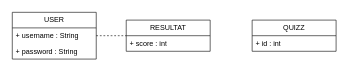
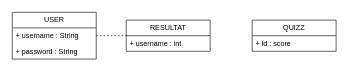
  <mxCell id="0" />
  <mxCell id="1" parent="0" />
  <mxCell id="2" value="USER" style="swimlane;fontStyle=0;childLayout=stackLayout;horizontal=1;startSize=26;fillColor=none;horizontalStack=0;resizeParent=1;resizeParentMax=0;resizeLast=0;collapsible=1;marginBottom=0;whiteSpace=wrap;html=1;" parent="1" vertex="1"><mxGeometry x="20" y="20" width="140" height="78" as="geometry"><mxRectangle x="120" y="60" width="70" height="30" as="alternateBounds" /></mxGeometry></mxCell>
  <mxCell id="3" value="+ username : String" style="text;strokeColor=none;fillColor=none;align=left;verticalAlign=top;spacingLeft=4;spacingRight=4;overflow=hidden;rotatable=0;points=[[0,0.5],[1,0.5]];portConstraint=eastwest;whiteSpace=wrap;html=1;" parent="2" vertex="1"><mxGeometry y="26" width="140" height="26" as="geometry" /></mxCell>
  <mxCell id="4" value="+ password : String" style="text;strokeColor=none;fillColor=none;align=left;verticalAlign=top;spacingLeft=4;spacingRight=4;overflow=hidden;rotatable=0;points=[[0,0.5],[1,0.5]];portConstraint=eastwest;whiteSpace=wrap;html=1;" parent="2" vertex="1"><mxGeometry y="52" width="140" height="26" as="geometry" /></mxCell>
  <mxCell id="5" value="QUIZZ" style="swimlane;fontStyle=0;childLayout=stackLayout;horizontal=1;startSize=26;fillColor=none;horizontalStack=0;resizeParent=1;resizeParentMax=0;resizeLast=0;collapsible=1;marginBottom=0;whiteSpace=wrap;html=1;" parent="1" vertex="1"><mxGeometry x="420" y="33" width="140" height="52" as="geometry"><mxRectangle x="530" y="70" width="80" height="30" as="alternateBounds" /></mxGeometry></mxCell>
- <mxCell id="6" value="+ id : int" style="text;strokeColor=none;fillColor=none;align=left;verticalAlign=top;spacingLeft=4;spacingRight=4;overflow=hidden;rotatable=0;points=[[0,0.5],[1,0.5]];portConstraint=eastwest;whiteSpace=wrap;html=1;" parent="5" vertex="1"><mxGeometry y="26" width="140" height="26" as="geometry" /></mxCell>
+ <mxCell id="6" value="+ id : score" style="text;strokeColor=none;fillColor=none;align=left;verticalAlign=top;spacingLeft=4;spacingRight=4;overflow=hidden;rotatable=0;points=[[0,0.5],[1,0.5]];portConstraint=eastwest;whiteSpace=wrap;html=1;" parent="5" vertex="1"><mxGeometry y="26" width="140" height="26" as="geometry" /></mxCell>
  <mxCell id="7" value="RESULTAT" style="swimlane;fontStyle=0;childLayout=stackLayout;horizontal=1;startSize=26;fillColor=none;horizontalStack=0;resizeParent=1;resizeParentMax=0;resizeLast=0;collapsible=1;marginBottom=0;whiteSpace=wrap;html=1;" parent="1" vertex="1"><mxGeometry x="210" y="33" width="140" height="52" as="geometry"><mxRectangle x="310" y="86" width="100" height="30" as="alternateBounds" /></mxGeometry></mxCell>
- <mxCell id="8" value="+ score : int" style="text;strokeColor=none;fillColor=none;align=left;verticalAlign=top;spacingLeft=4;spacingRight=4;overflow=hidden;rotatable=0;points=[[0,0.5],[1,0.5]];portConstraint=eastwest;whiteSpace=wrap;html=1;" parent="7" vertex="1"><mxGeometry y="26" width="140" height="26" as="geometry" /></mxCell>
+ <mxCell id="8" value="+ username : int" style="text;strokeColor=none;fillColor=none;align=left;verticalAlign=top;spacingLeft=4;spacingRight=4;overflow=hidden;rotatable=0;points=[[0,0.5],[1,0.5]];portConstraint=eastwest;whiteSpace=wrap;html=1;" parent="7" vertex="1"><mxGeometry y="26" width="140" height="26" as="geometry" /></mxCell>
  <mxCell id="9" value="" style="endArrow=none;html=1;rounded=0;entryX=0;entryY=0.5;entryDx=0;entryDy=0;exitX=1;exitY=0.5;exitDx=0;exitDy=0;dashed=1;" parent="1" source="2" target="7" edge="1"><mxGeometry width="50" height="50" relative="1" as="geometry"><mxPoint x="250" y="260" as="sourcePoint" /><mxPoint x="300" y="210" as="targetPoint" /></mxGeometry></mxCell>
